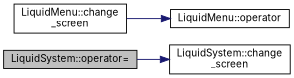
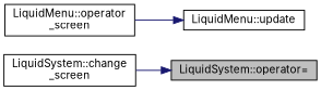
  digraph {
    fontname=Inter
    rankdir=LR
    node [color=black fillcolor=white fontname=Inter fontsize=11 shape=record style=filled]
    edge [color=midnightblue fontname=Inter fontsize=11 labelfontname=Helvetica labelfontsize=11 style=solid]
    n1 [fillcolor=grey75 fontcolor=black height=0.2 label="LiquidSystem::operator=" width=0.4]
    n2 [height=0.2 label="LiquidSystem::change\l_screen" width=0.4]
-   n3 [height=0.2 label="LiquidMenu::change\l_screen" width=0.4]
-   n4 [height=0.2 label="LiquidMenu::operator" width=0.4]
-   n1 -> n2
+   n3 [height=0.2 label="LiquidMenu::operator\l_screen" width=0.4]
+   n4 [height=0.2 label="LiquidMenu::update" width=0.4]
+   n2 -> n1
    n3 -> n4
  }
